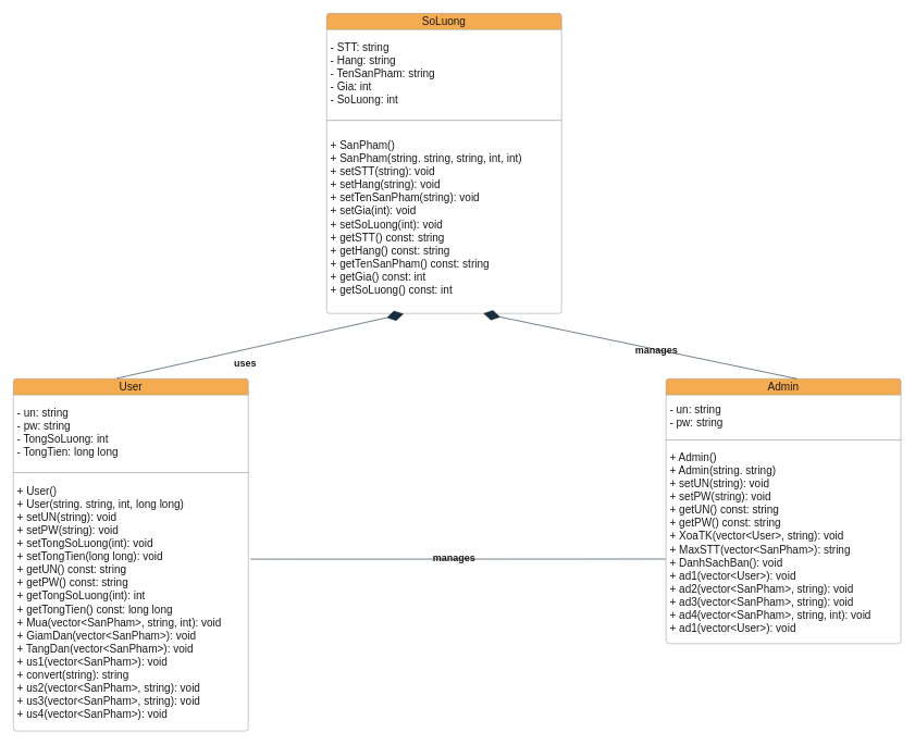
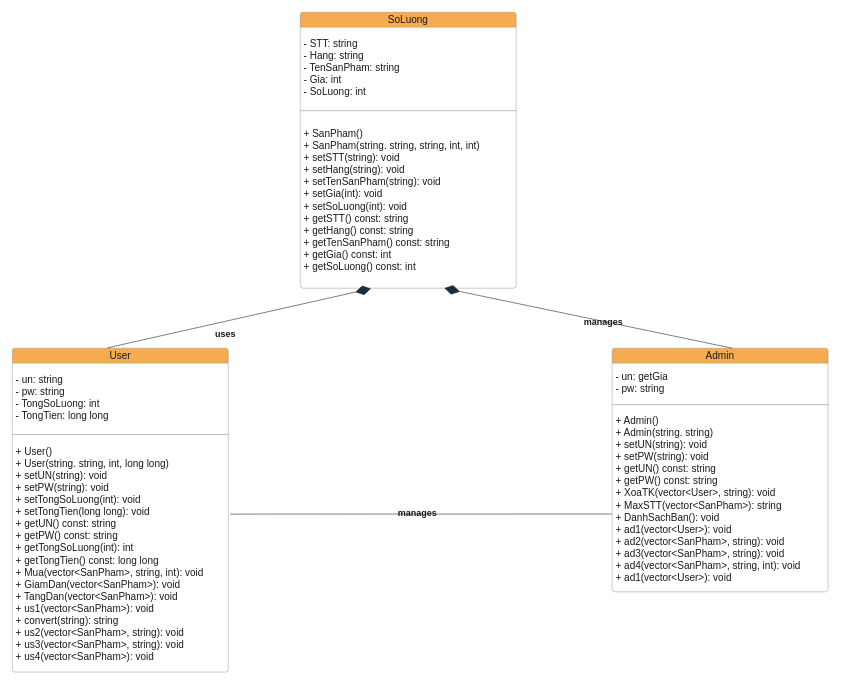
  <mxCell id="0" />
  <mxCell id="1" parent="0" />
  <mxCell id="2" value="SoLuong" style="html=1;overflow=block;blockSpacing=1;swimlane;childLayout=stackLayout;horizontal=1;horizontalStack=0;resizeParent=1;resizeParentMax=0;resizeLast=0;collapsible=0;fontStyle=0;marginBottom=0;swimlaneFillColor=#ffffff;startSize=25;whiteSpace=wrap;fontSize=16.7;align=center;spacing=0;strokeOpacity=100;rounded=1;absoluteArcSize=1;arcSize=9;strokeWidth=0.8;labelBackgroundColor=none;fillColor=#F5AB50;strokeColor=#909090;fontColor=#1A1A1A;" vertex="1" parent="1"><mxGeometry x="500" y="20" width="360" height="460" as="geometry" /></mxCell>
  <mxCell id="3" value="- STT: string&#10;- Hang: string&#10;- TenSanPham: string&#10;- Gia: int&#10;- SoLuong: int" style="part=1;html=1;resizeHeight=0;strokeColor=none;fillColor=none;align=left;verticalAlign=middle;spacingLeft=4;spacingRight=4;overflow=hidden;rotatable=0;points=[[0,0.5],[1,0.5]];portConstraint=eastwest;swimlaneFillColor=#ffffff;strokeOpacity=100;whiteSpace=wrap;fontSize=16.7;labelBackgroundColor=none;fontColor=#1A1A1A;" vertex="1" parent="2"><mxGeometry y="25" width="360" height="135" as="geometry" /></mxCell>
  <mxCell id="4" value="" style="line;strokeWidth=1;fillColor=none;align=left;verticalAlign=middle;spacingTop=-1;spacingLeft=3;spacingRight=3;rotatable=0;labelPosition=right;points=[];portConstraint=eastwest;labelBackgroundColor=none;strokeColor=#909090;fontColor=#1A1A1A;" vertex="1" parent="2"><mxGeometry y="160" width="360" height="8" as="geometry" /></mxCell>
  <mxCell id="5" value="+ SanPham()&#10;+ SanPham(string. string, string, int, int)&#10;+ setSTT(string): void&#10;+ setHang(string): void&#10;+ setTenSanPham(string): void&#10;+ setGia(int): void&#10;+ setSoLuong(int): void&#10;+ getSTT() const: string&#10;+ getHang() const: string&#10;+ getTenSanPham() const: string&#10;+ getGia() const: int&#10;+ getSoLuong() const: int " style="part=1;html=1;resizeHeight=0;strokeColor=none;fillColor=none;align=left;verticalAlign=middle;spacingLeft=4;spacingRight=4;overflow=hidden;rotatable=0;points=[[0,0.5],[1,0.5]];portConstraint=eastwest;swimlaneFillColor=#ffffff;strokeOpacity=100;whiteSpace=wrap;fontSize=16.7;labelBackgroundColor=none;fontColor=#1A1A1A;" vertex="1" parent="2"><mxGeometry y="168" width="360" height="292" as="geometry" /></mxCell>
  <mxCell id="6" value="Admin" style="html=1;overflow=block;blockSpacing=1;swimlane;childLayout=stackLayout;horizontal=1;horizontalStack=0;resizeParent=1;resizeParentMax=0;resizeLast=0;collapsible=0;fontStyle=0;marginBottom=0;swimlaneFillColor=#ffffff;startSize=25;whiteSpace=wrap;fontSize=16.7;align=center;spacing=0;strokeOpacity=100;rounded=1;absoluteArcSize=1;arcSize=9;strokeWidth=0.8;labelBackgroundColor=none;fillColor=#F5AB50;strokeColor=#909090;fontColor=#1A1A1A;" vertex="1" parent="1"><mxGeometry x="1020" y="580" width="360" height="406.186" as="geometry" /></mxCell>
- <mxCell id="7" value="- un: string&lt;br&gt;- pw: string" style="part=1;html=1;resizeHeight=0;strokeColor=none;fillColor=none;align=left;verticalAlign=middle;spacingLeft=4;spacingRight=4;overflow=hidden;rotatable=0;points=[[0,0.5],[1,0.5]];portConstraint=eastwest;swimlaneFillColor=#ffffff;strokeOpacity=100;whiteSpace=wrap;fontSize=16.7;labelBackgroundColor=none;fontColor=#1A1A1A;" vertex="1" parent="6"><mxGeometry y="25" width="360" height="65" as="geometry" /></mxCell>
+ <mxCell id="7" value="- un: getGia&lt;br&gt;- pw: string" style="part=1;html=1;resizeHeight=0;strokeColor=none;fillColor=none;align=left;verticalAlign=middle;spacingLeft=4;spacingRight=4;overflow=hidden;rotatable=0;points=[[0,0.5],[1,0.5]];portConstraint=eastwest;swimlaneFillColor=#ffffff;strokeOpacity=100;whiteSpace=wrap;fontSize=16.7;labelBackgroundColor=none;fontColor=#1A1A1A;" vertex="1" parent="6"><mxGeometry y="25" width="360" height="65" as="geometry" /></mxCell>
  <mxCell id="8" value="" style="line;strokeWidth=1;fillColor=none;align=left;verticalAlign=middle;spacingTop=-1;spacingLeft=3;spacingRight=3;rotatable=0;labelPosition=right;points=[];portConstraint=eastwest;labelBackgroundColor=none;strokeColor=#909090;fontColor=#1A1A1A;" vertex="1" parent="6"><mxGeometry y="90" width="360" height="8" as="geometry" /></mxCell>
  <mxCell id="9" value="+ Admin()&#10;+ Admin(string. string)&#10;+ setUN(string): void&#10;+ setPW(string): void&#10;+ getUN() const: string&#10;+ getPW() const: string&#10;+ XoaTK(vector&amp;lt;User&amp;gt;, string): void&#10;+ MaxSTT(vector&amp;lt;SanPham&amp;gt;): string&#10;+ DanhSachBan(): void&#10;+ ad1(vector&amp;lt;User&amp;gt;): void&#10;+ ad2(vector&amp;lt;SanPham&amp;gt;, string): void&#10;+ ad3(vector&amp;lt;SanPham&amp;gt;, string): void&#10;+ ad4(vector&amp;lt;SanPham&amp;gt;, string, int): void&#10;+ ad1(vector&amp;lt;User&amp;gt;): void" style="part=1;html=1;resizeHeight=0;strokeColor=none;fillColor=none;align=left;verticalAlign=middle;spacingLeft=4;spacingRight=4;overflow=hidden;rotatable=0;points=[[0,0.5],[1,0.5]];portConstraint=eastwest;swimlaneFillColor=#ffffff;strokeOpacity=100;whiteSpace=wrap;fontSize=16.7;labelBackgroundColor=none;fontColor=#1A1A1A;" vertex="1" parent="6"><mxGeometry y="98" width="360" height="308.186" as="geometry" /></mxCell>
  <mxCell id="10" value="User" style="html=1;overflow=block;blockSpacing=1;swimlane;childLayout=stackLayout;horizontal=1;horizontalStack=0;resizeParent=1;resizeParentMax=0;resizeLast=0;collapsible=0;fontStyle=0;marginBottom=0;swimlaneFillColor=#ffffff;startSize=25;whiteSpace=wrap;fontSize=16.7;align=center;spacing=0;strokeOpacity=100;rounded=1;absoluteArcSize=1;arcSize=9;strokeWidth=0.8;labelBackgroundColor=none;fillColor=#F5AB50;strokeColor=#909090;fontColor=#1A1A1A;" vertex="1" parent="1"><mxGeometry x="20" y="580" width="360" height="540" as="geometry" /></mxCell>
  <mxCell id="11" value="- un: string&lt;br&gt;- pw: string&lt;br&gt;- TongSoLuong: int&lt;br&gt;- TongTien: long long" style="part=1;html=1;resizeHeight=0;strokeColor=none;fillColor=none;align=left;verticalAlign=middle;spacingLeft=4;spacingRight=4;overflow=hidden;rotatable=0;points=[[0,0.5],[1,0.5]];portConstraint=eastwest;swimlaneFillColor=#ffffff;strokeOpacity=100;whiteSpace=wrap;fontSize=16.7;labelBackgroundColor=none;fontColor=#1A1A1A;" vertex="1" parent="10"><mxGeometry y="25" width="360" height="115" as="geometry" /></mxCell>
  <mxCell id="12" value="" style="line;strokeWidth=1;fillColor=none;align=left;verticalAlign=middle;spacingTop=-1;spacingLeft=3;spacingRight=3;rotatable=0;labelPosition=right;points=[];portConstraint=eastwest;labelBackgroundColor=none;strokeColor=#909090;fontColor=#1A1A1A;" vertex="1" parent="10"><mxGeometry y="140" width="360" height="8" as="geometry" /></mxCell>
  <mxCell id="13" value="+ User()&#10;+ User(string. string, int, long long)&#10;+ setUN(string): void&#10;+ setPW(string): void&#10;+ setTongSoLuong(int): void&#10;+ setTongTien(long long): void&#10;+ getUN() const: string&#10;+ getPW() const: string&#10;+ getTongSoLuong(int): int&#10;+ getTongTien() const: long long &#10;+ Mua(vector&amp;lt;SanPham&amp;gt;, string, int): void&#10;+ GiamDan(vector&amp;lt;SanPham&amp;gt;): void&#10;+ TangDan(vector&amp;lt;SanPham&amp;gt;): void&#10;+ us1(vector&amp;lt;SanPham&amp;gt;): void&#10;+ convert(string): string&#10;+ us2(vector&amp;lt;SanPham&amp;gt;, string): void&#10;+ us3(vector&amp;lt;SanPham&amp;gt;, string): void&#10;+ us4(vector&amp;lt;SanPham&amp;gt;): void" style="part=1;html=1;resizeHeight=0;strokeColor=none;fillColor=none;align=left;verticalAlign=middle;spacingLeft=4;spacingRight=4;overflow=hidden;rotatable=0;points=[[0,0.5],[1,0.5]];portConstraint=eastwest;swimlaneFillColor=#ffffff;strokeOpacity=100;whiteSpace=wrap;fontSize=16.7;labelBackgroundColor=none;fontColor=#1A1A1A;" vertex="1" parent="10"><mxGeometry y="148" width="360" height="392" as="geometry" /></mxCell>
  <mxCell id="14" value="" style="endArrow=diamondThin;endFill=1;endSize=24;html=1;rounded=0;exitX=0.44;exitY=-0.001;exitDx=0;exitDy=0;exitPerimeter=0;entryX=0.328;entryY=1.002;entryDx=0;entryDy=0;entryPerimeter=0;labelBackgroundColor=none;fontColor=default;strokeColor=#182E3E;fontStyle=0;fontSize=11;" edge="1" parent="1" source="10" target="5"><mxGeometry width="160" relative="1" as="geometry"><mxPoint x="680" y="670" as="sourcePoint" /><mxPoint x="620" y="490" as="targetPoint" /></mxGeometry></mxCell>
  <mxCell id="15" value="" style="endArrow=diamondThin;endFill=1;endSize=24;html=1;rounded=0;exitX=0.556;exitY=0;exitDx=0;exitDy=0;exitPerimeter=0;labelBackgroundColor=none;fontColor=default;strokeColor=#182E3E;" edge="1" parent="1" source="6"><mxGeometry width="160" relative="1" as="geometry"><mxPoint x="1330.16" y="600" as="sourcePoint" /><mxPoint x="740" y="480" as="targetPoint" /></mxGeometry></mxCell>
  <mxCell id="16" value="manages" style="text;html=1;align=center;verticalAlign=middle;resizable=0;points=[];autosize=1;strokeColor=none;fillColor=none;fontSize=15;flipH=0;flipV=1;labelBackgroundColor=none;fontColor=#1A1A1A;fontStyle=1" vertex="1" parent="1"><mxGeometry x="960" y="520" width="90" height="30" as="geometry" /></mxCell>
  <mxCell id="17" value="" style="endArrow=none;html=1;rounded=0;entryX=-0.002;entryY=0.579;entryDx=0;entryDy=0;entryPerimeter=0;labelBackgroundColor=none;fontColor=default;strokeColor=#182E3E;exitX=1.009;exitY=0.328;exitDx=0;exitDy=0;exitPerimeter=0;" edge="1" parent="1" source="13" target="9"><mxGeometry width="50" height="50" relative="1" as="geometry"><mxPoint x="300" y="900" as="sourcePoint" /><mxPoint x="640" y="740" as="targetPoint" /></mxGeometry></mxCell>
  <mxCell id="18" value="manages" style="text;html=1;align=center;verticalAlign=middle;resizable=0;points=[];autosize=1;strokeColor=none;fillColor=none;fontSize=15;flipH=0;flipV=1;labelBackgroundColor=none;fontColor=#1A1A1A;fontStyle=1" vertex="1" parent="1"><mxGeometry x="650" y="840" width="90" height="30" as="geometry" /></mxCell>
  <mxCell id="19" value="uses" style="text;html=1;align=center;verticalAlign=middle;resizable=0;points=[];autosize=1;strokeColor=none;fillColor=none;fontSize=15;flipH=0;flipV=1;labelBackgroundColor=none;fontColor=#1A1A1A;fontStyle=1" vertex="1" parent="1"><mxGeometry x="345" y="540" width="60" height="30" as="geometry" /></mxCell>
